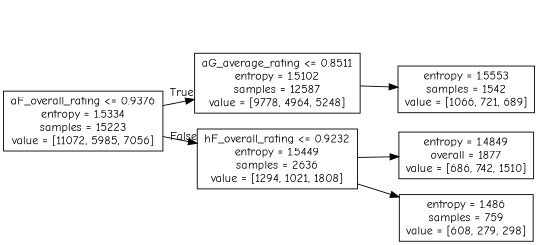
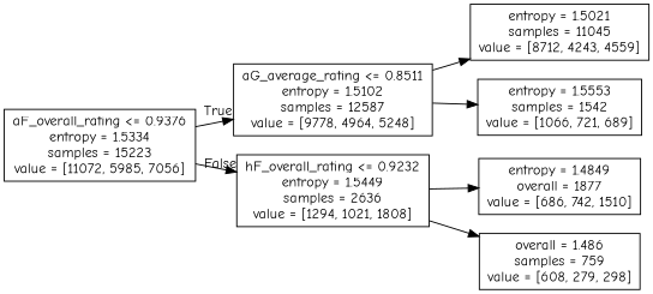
  digraph {
    fontname="Comic Neue"
    rankdir=LR
    node [fontname="Comic Neue" shape=box]
    edge [fontname="Comic Neue"]
    n1 [label="aF_overall_rating <= 0.9376\nentropy = 1.5334\nsamples = 15223\nvalue = [11072, 5985, 7056]"]
    n2 [label="aG_average_rating <= 0.8511\nentropy = 1.5102\nsamples = 12587\nvalue = [9778, 4964, 5248]"]
    n3 [label="hF_overall_rating <= 0.9232\nentropy = 1.5449\nsamples = 2636\nvalue = [1294, 1021, 1808]"]
+   n4 [label="entropy = 1.5021\nsamples = 11045\nvalue = [8712, 4243, 4559]"]
    n5 [label="entropy = 1.5553\nsamples = 1542\nvalue = [1066, 721, 689]"]
    n6 [label="entropy = 1.4849\noverall = 1877\nvalue = [686, 742, 1510]"]
-   n7 [label="entropy = 1.486\nsamples = 759\nvalue = [608, 279, 298]"]
+   n7 [label="overall = 1.486\nsamples = 759\nvalue = [608, 279, 298]"]
    n1 -> n2 [headlabel=True labelangle=45 labeldistance=2.5]
    n1 -> n3 [headlabel=False labelangle=-45 labeldistance=2.5]
+   n2 -> n4
    n2 -> n5
    n3 -> n6
    n3 -> n7
  }
